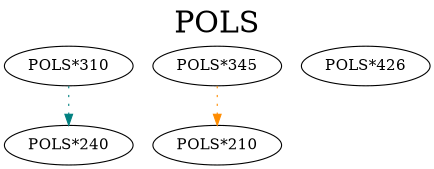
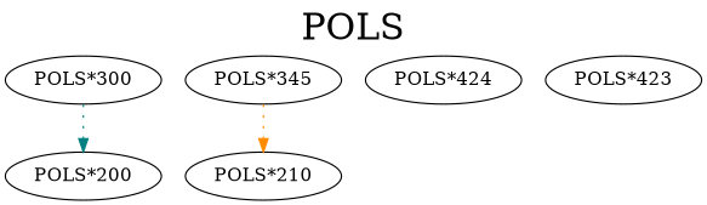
  digraph {
    fontsize=27
    label=POLS
    labelloc=t
    edge [style=dotted]
-   "POLS*300" [label="POLS*310"]
-   "POLS*200" [label="POLS*240"]
+   "POLS*300"
+   "POLS*200"
    "POLS*345"
    "POLS*210"
-   "POLS*426"
+   "POLS*424"
+   "POLS*426" [label="POLS*423"]
    "POLS*300" -> "POLS*200" [color=teal]
    "POLS*345" -> "POLS*210" [color=darkorange]
  }
